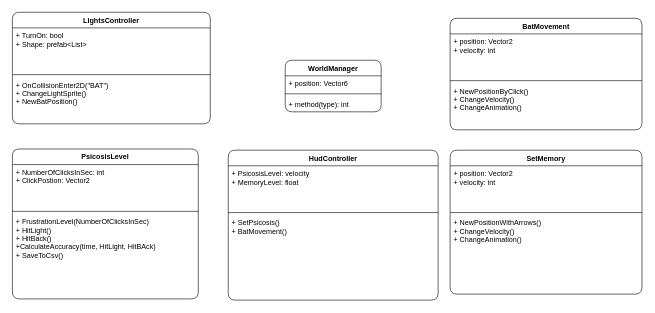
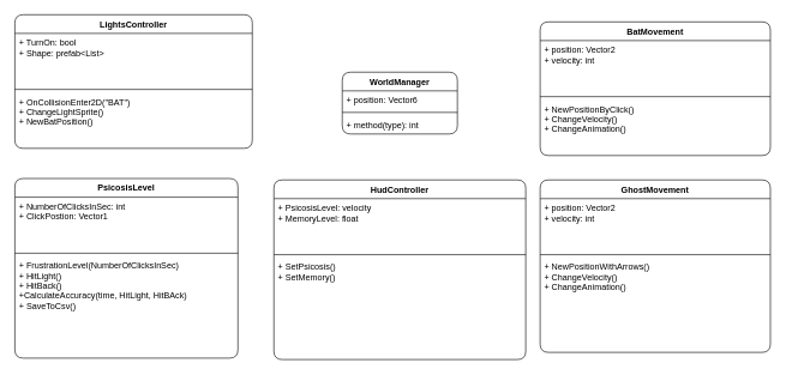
  <mxCell id="0" />
  <mxCell id="1" parent="0" />
  <mxCell id="2" value="WorldManager" style="swimlane;fontStyle=1;align=center;verticalAlign=top;childLayout=stackLayout;horizontal=1;startSize=26;horizontalStack=0;resizeParent=1;resizeParentMax=0;resizeLast=0;collapsible=1;marginBottom=0;rounded=1;" vertex="1" parent="1"><mxGeometry x="475" y="100" width="160" height="86" as="geometry" /></mxCell>
  <mxCell id="3" value="+ position: Vector6" style="text;align=left;verticalAlign=top;spacingLeft=4;spacingRight=4;overflow=hidden;rotatable=0;points=[[0,0.5],[1,0.5]];portConstraint=eastwest;rounded=1;" vertex="1" parent="2"><mxGeometry y="26" width="160" height="26" as="geometry" /></mxCell>
  <mxCell id="4" value="" style="line;strokeWidth=1;align=left;verticalAlign=middle;spacingTop=-1;spacingLeft=3;spacingRight=3;rotatable=0;labelPosition=right;points=[];portConstraint=eastwest;rounded=1;" vertex="1" parent="2"><mxGeometry y="52" width="160" height="8" as="geometry" /></mxCell>
  <mxCell id="5" value="+ method(type): int" style="text;align=left;verticalAlign=top;spacingLeft=4;spacingRight=4;overflow=hidden;rotatable=0;points=[[0,0.5],[1,0.5]];portConstraint=eastwest;rounded=1;" vertex="1" parent="2"><mxGeometry y="60" width="160" height="26" as="geometry" /></mxCell>
  <mxCell id="6" value="BatMovement" style="swimlane;fontStyle=1;align=center;verticalAlign=top;childLayout=stackLayout;horizontal=1;startSize=26;horizontalStack=0;resizeParent=1;resizeParentMax=0;resizeLast=0;collapsible=1;marginBottom=0;rounded=1;" vertex="1" parent="1"><mxGeometry x="750" y="30" width="320" height="186" as="geometry" /></mxCell>
  <mxCell id="7" value="+ position: Vector2&#10;+ velocity: int" style="text;align=left;verticalAlign=top;spacingLeft=4;spacingRight=4;overflow=hidden;rotatable=0;points=[[0,0.5],[1,0.5]];portConstraint=eastwest;rounded=1;" vertex="1" parent="6"><mxGeometry y="26" width="320" height="74" as="geometry" /></mxCell>
  <mxCell id="8" value="" style="line;strokeWidth=1;align=left;verticalAlign=middle;spacingTop=-1;spacingLeft=3;spacingRight=3;rotatable=0;labelPosition=right;points=[];portConstraint=eastwest;rounded=1;" vertex="1" parent="6"><mxGeometry y="100" width="320" height="8" as="geometry" /></mxCell>
  <mxCell id="9" value="+ NewPositionByClick()&#10;+ ChangeVelocity()&#10;+ ChangeAnimation()" style="text;align=left;verticalAlign=top;spacingLeft=4;spacingRight=4;overflow=hidden;rotatable=0;points=[[0,0.5],[1,0.5]];portConstraint=eastwest;rounded=1;" vertex="1" parent="6"><mxGeometry y="108" width="320" height="78" as="geometry" /></mxCell>
- <mxCell id="10" value="SetMemory" style="swimlane;fontStyle=1;align=center;verticalAlign=top;childLayout=stackLayout;horizontal=1;startSize=26;horizontalStack=0;resizeParent=1;resizeParentMax=0;resizeLast=0;collapsible=1;marginBottom=0;rounded=1;" vertex="1" parent="1"><mxGeometry x="750" y="250" width="320" height="240" as="geometry" /></mxCell>
+ <mxCell id="10" value="GhostMovement" style="swimlane;fontStyle=1;align=center;verticalAlign=top;childLayout=stackLayout;horizontal=1;startSize=26;horizontalStack=0;resizeParent=1;resizeParentMax=0;resizeLast=0;collapsible=1;marginBottom=0;rounded=1;" vertex="1" parent="1"><mxGeometry x="750" y="250" width="320" height="240" as="geometry" /></mxCell>
  <mxCell id="11" value="+ position: Vector2&#10;+ velocity: int" style="text;align=left;verticalAlign=top;spacingLeft=4;spacingRight=4;overflow=hidden;rotatable=0;points=[[0,0.5],[1,0.5]];portConstraint=eastwest;rounded=1;" vertex="1" parent="10"><mxGeometry y="26" width="320" height="74" as="geometry" /></mxCell>
  <mxCell id="12" value="" style="line;strokeWidth=1;align=left;verticalAlign=middle;spacingTop=-1;spacingLeft=3;spacingRight=3;rotatable=0;labelPosition=right;points=[];portConstraint=eastwest;rounded=1;" vertex="1" parent="10"><mxGeometry y="100" width="320" height="8" as="geometry" /></mxCell>
  <mxCell id="13" value="+ NewPositionWithArrows()&#10;+ ChangeVelocity()&#10;+ ChangeAnimation()" style="text;align=left;verticalAlign=top;spacingLeft=4;spacingRight=4;overflow=hidden;rotatable=0;points=[[0,0.5],[1,0.5]];portConstraint=eastwest;rounded=1;" vertex="1" parent="10"><mxGeometry y="108" width="320" height="132" as="geometry" /></mxCell>
  <mxCell id="14" value="LightsController" style="swimlane;fontStyle=1;align=center;verticalAlign=top;childLayout=stackLayout;horizontal=1;startSize=26;horizontalStack=0;resizeParent=1;resizeParentMax=0;resizeLast=0;collapsible=1;marginBottom=0;rounded=1;" vertex="1" parent="1"><mxGeometry x="20" y="20" width="330" height="186" as="geometry" /></mxCell>
  <mxCell id="15" value="+ TurnOn: bool&#10;+ Shape: prefab&lt;List&gt;" style="text;align=left;verticalAlign=top;spacingLeft=4;spacingRight=4;overflow=hidden;rotatable=0;points=[[0,0.5],[1,0.5]];portConstraint=eastwest;rounded=1;" vertex="1" parent="14"><mxGeometry y="26" width="330" height="74" as="geometry" /></mxCell>
  <mxCell id="16" value="" style="line;strokeWidth=1;align=left;verticalAlign=middle;spacingTop=-1;spacingLeft=3;spacingRight=3;rotatable=0;labelPosition=right;points=[];portConstraint=eastwest;rounded=1;" vertex="1" parent="14"><mxGeometry y="100" width="330" height="8" as="geometry" /></mxCell>
  <mxCell id="17" value="+ OnCollisionEnter2D(&quot;BAT&quot;)&#10;+ ChangeLightSprite()&#10;+ NewBatPosition()" style="text;align=left;verticalAlign=top;spacingLeft=4;spacingRight=4;overflow=hidden;rotatable=0;points=[[0,0.5],[1,0.5]];portConstraint=eastwest;rounded=1;" vertex="1" parent="14"><mxGeometry y="108" width="330" height="78" as="geometry" /></mxCell>
  <mxCell id="18" value="HudController" style="swimlane;fontStyle=1;align=center;verticalAlign=top;childLayout=stackLayout;horizontal=1;startSize=26;horizontalStack=0;resizeParent=1;resizeParentMax=0;resizeLast=0;collapsible=1;marginBottom=0;rounded=1;" vertex="1" parent="1"><mxGeometry x="380" y="250" width="350" height="250" as="geometry" /></mxCell>
  <mxCell id="19" value="+ PsicosisLevel: velocity&#10;+ MemoryLevel: float" style="text;align=left;verticalAlign=top;spacingLeft=4;spacingRight=4;overflow=hidden;rotatable=0;points=[[0,0.5],[1,0.5]];portConstraint=eastwest;rounded=1;" vertex="1" parent="18"><mxGeometry y="26" width="350" height="74" as="geometry" /></mxCell>
  <mxCell id="20" value="" style="line;strokeWidth=1;align=left;verticalAlign=middle;spacingTop=-1;spacingLeft=3;spacingRight=3;rotatable=0;labelPosition=right;points=[];portConstraint=eastwest;rounded=1;" vertex="1" parent="18"><mxGeometry y="100" width="350" height="8" as="geometry" /></mxCell>
- <mxCell id="21" value="+ SetPsicosis()&#10;+ BatMovement()" style="text;align=left;verticalAlign=top;spacingLeft=4;spacingRight=4;overflow=hidden;rotatable=0;points=[[0,0.5],[1,0.5]];portConstraint=eastwest;rounded=1;" vertex="1" parent="18"><mxGeometry y="108" width="350" height="142" as="geometry" /></mxCell>
+ <mxCell id="21" value="+ SetPsicosis()&#10;+ SetMemory()" style="text;align=left;verticalAlign=top;spacingLeft=4;spacingRight=4;overflow=hidden;rotatable=0;points=[[0,0.5],[1,0.5]];portConstraint=eastwest;rounded=1;" vertex="1" parent="18"><mxGeometry y="108" width="350" height="142" as="geometry" /></mxCell>
  <mxCell id="22" value="PsicosisLevel" style="swimlane;fontStyle=1;align=center;verticalAlign=top;childLayout=stackLayout;horizontal=1;startSize=26;horizontalStack=0;resizeParent=1;resizeParentMax=0;resizeLast=0;collapsible=1;marginBottom=0;rounded=1;" vertex="1" parent="1"><mxGeometry x="20" y="248" width="310" height="250" as="geometry" /></mxCell>
- <mxCell id="23" value="+ NumberOfClicksInSec: int&#10;+ ClickPostion: Vector2" style="text;align=left;verticalAlign=top;spacingLeft=4;spacingRight=4;overflow=hidden;rotatable=0;points=[[0,0.5],[1,0.5]];portConstraint=eastwest;rounded=1;" vertex="1" parent="22"><mxGeometry y="26" width="310" height="74" as="geometry" /></mxCell>
+ <mxCell id="23" value="+ NumberOfClicksInSec: int&#10;+ ClickPostion: Vector1" style="text;align=left;verticalAlign=top;spacingLeft=4;spacingRight=4;overflow=hidden;rotatable=0;points=[[0,0.5],[1,0.5]];portConstraint=eastwest;rounded=1;" vertex="1" parent="22"><mxGeometry y="26" width="310" height="74" as="geometry" /></mxCell>
  <mxCell id="24" value="" style="line;strokeWidth=1;align=left;verticalAlign=middle;spacingTop=-1;spacingLeft=3;spacingRight=3;rotatable=0;labelPosition=right;points=[];portConstraint=eastwest;rounded=1;" vertex="1" parent="22"><mxGeometry y="100" width="310" height="8" as="geometry" /></mxCell>
  <mxCell id="25" value="+ FrustrationLevel(NumberOfClicksInSec)&#10;+ HitLight()&#10;+ HitBack()&#10;+CalculateAccuracy(time, HitLight, HitBAck)&#10;+ SaveToCsv()" style="text;align=left;verticalAlign=top;spacingLeft=4;spacingRight=4;overflow=hidden;rotatable=0;points=[[0,0.5],[1,0.5]];portConstraint=eastwest;rounded=1;" vertex="1" parent="22"><mxGeometry y="108" width="310" height="142" as="geometry" /></mxCell>
